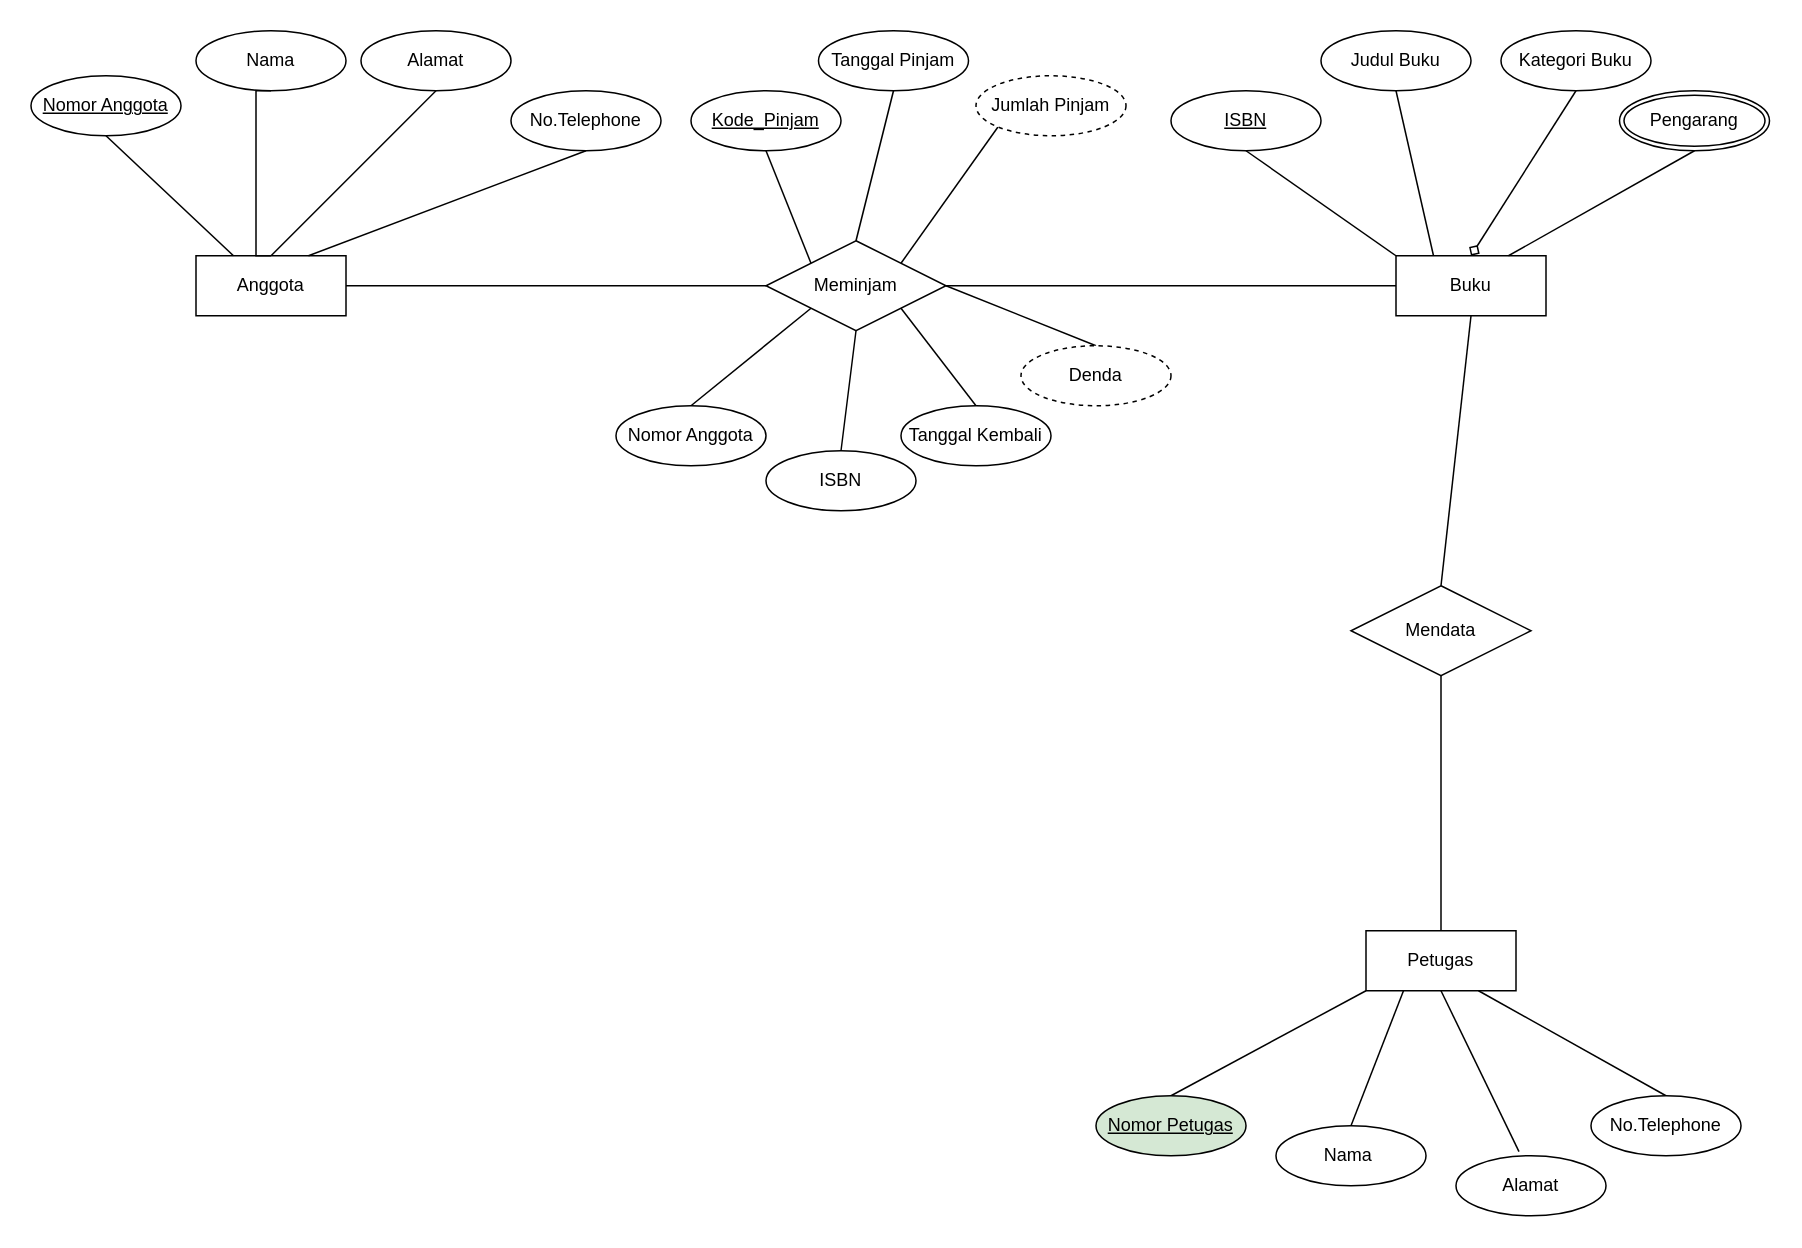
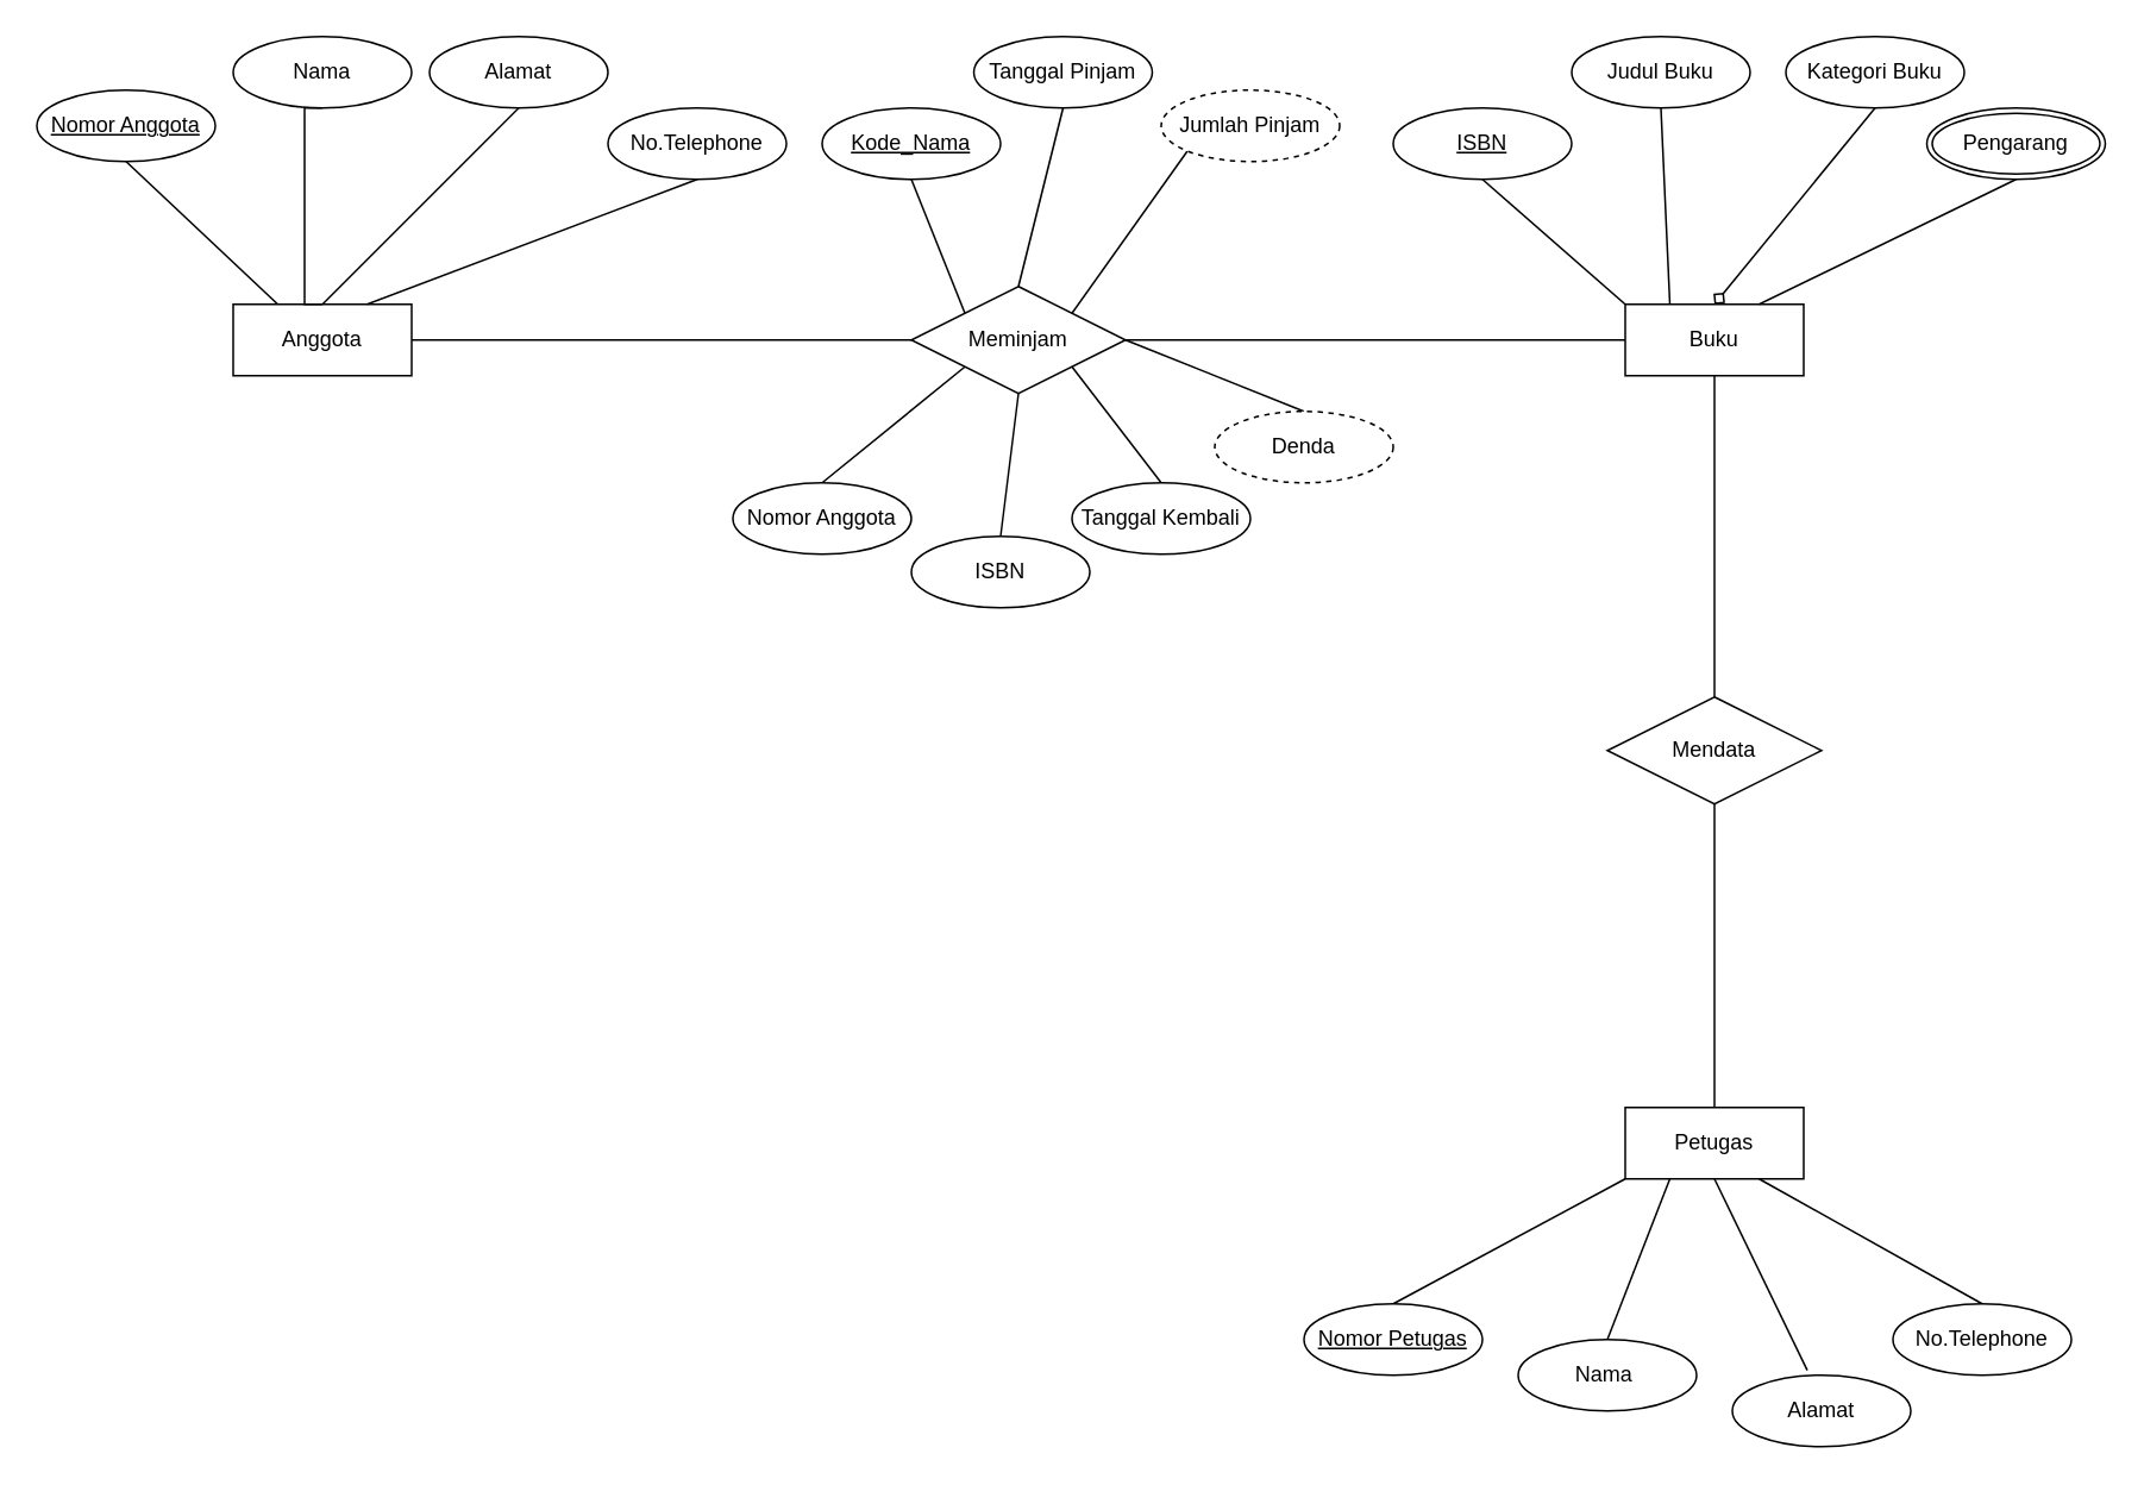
  <mxCell id="0" />
  <mxCell id="1" parent="0" />
  <mxCell id="2" style="rounded=0;orthogonalLoop=1;jettySize=auto;html=1;entryX=0;entryY=0.5;entryDx=0;entryDy=0;endArrow=none;endFill=0;" edge="1" parent="1" source="3" target="11"><mxGeometry relative="1" as="geometry" /></mxCell>
  <mxCell id="3" value="Anggota" style="whiteSpace=wrap;html=1;align=center;" vertex="1" parent="1"><mxGeometry x="130" y="170" width="100" height="40" as="geometry" /></mxCell>
  <mxCell id="4" style="rounded=0;orthogonalLoop=1;jettySize=auto;html=1;exitX=0.5;exitY=1;exitDx=0;exitDy=0;entryX=0.5;entryY=0;entryDx=0;entryDy=0;endArrow=none;endFill=0;" edge="1" parent="1" source="5" target="13"><mxGeometry relative="1" as="geometry" /></mxCell>
- <mxCell id="5" value="Buku" style="whiteSpace=wrap;html=1;align=center;" vertex="1" parent="1"><mxGeometry x="930" y="170" width="100" height="40" as="geometry" /></mxCell>
+ <mxCell id="5" value="Buku" style="whiteSpace=wrap;html=1;align=center;" vertex="1" parent="1"><mxGeometry x="910" y="170" width="100" height="40" as="geometry" /></mxCell>
  <mxCell id="6" style="rounded=0;orthogonalLoop=1;jettySize=auto;html=1;exitX=0;exitY=1;exitDx=0;exitDy=0;entryX=0.5;entryY=0;entryDx=0;entryDy=0;endArrow=none;endFill=0;" edge="1" parent="1" source="9" target="44"><mxGeometry relative="1" as="geometry" /></mxCell>
  <mxCell id="7" style="rounded=0;orthogonalLoop=1;jettySize=auto;html=1;exitX=0.25;exitY=1;exitDx=0;exitDy=0;entryX=0.5;entryY=0;entryDx=0;entryDy=0;endArrow=none;endFill=0;" edge="1" parent="1" source="9" target="45"><mxGeometry relative="1" as="geometry" /></mxCell>
  <mxCell id="8" style="rounded=0;orthogonalLoop=1;jettySize=auto;html=1;exitX=0.75;exitY=1;exitDx=0;exitDy=0;entryX=0.5;entryY=0;entryDx=0;entryDy=0;endArrow=none;endFill=0;" edge="1" parent="1" source="9" target="47"><mxGeometry relative="1" as="geometry" /></mxCell>
  <mxCell id="9" value="Petugas" style="whiteSpace=wrap;html=1;align=center;" vertex="1" parent="1"><mxGeometry x="910" y="620" width="100" height="40" as="geometry" /></mxCell>
  <mxCell id="10" style="rounded=0;orthogonalLoop=1;jettySize=auto;html=1;exitX=1;exitY=0.5;exitDx=0;exitDy=0;entryX=0;entryY=0.5;entryDx=0;entryDy=0;endArrow=none;endFill=0;" edge="1" parent="1" source="11" target="5"><mxGeometry relative="1" as="geometry" /></mxCell>
  <mxCell id="11" value="Meminjam" style="shape=rhombus;perimeter=rhombusPerimeter;whiteSpace=wrap;html=1;align=center;" vertex="1" parent="1"><mxGeometry x="510" y="160" width="120" height="60" as="geometry" /></mxCell>
  <mxCell id="12" style="rounded=0;orthogonalLoop=1;jettySize=auto;html=1;exitX=0.5;exitY=1;exitDx=0;exitDy=0;entryX=0.5;entryY=0;entryDx=0;entryDy=0;endArrow=none;endFill=0;" edge="1" parent="1" source="13" target="9"><mxGeometry relative="1" as="geometry" /></mxCell>
  <mxCell id="13" value="Mendata" style="shape=rhombus;perimeter=rhombusPerimeter;whiteSpace=wrap;html=1;align=center;" vertex="1" parent="1"><mxGeometry x="900" y="390" width="120" height="60" as="geometry" /></mxCell>
  <mxCell id="14" style="rounded=0;orthogonalLoop=1;jettySize=auto;html=1;exitX=0.5;exitY=1;exitDx=0;exitDy=0;entryX=0.25;entryY=0;entryDx=0;entryDy=0;endArrow=none;endFill=0;" edge="1" parent="1" source="15" target="3"><mxGeometry relative="1" as="geometry" /></mxCell>
  <mxCell id="15" value="Nomor Anggota" style="ellipse;whiteSpace=wrap;html=1;align=center;fontStyle=4;" vertex="1" parent="1"><mxGeometry x="20" y="50" width="100" height="40" as="geometry" /></mxCell>
  <mxCell id="16" style="edgeStyle=orthogonalEdgeStyle;rounded=0;orthogonalLoop=1;jettySize=auto;html=1;exitX=0.5;exitY=1;exitDx=0;exitDy=0;entryX=0.5;entryY=0;entryDx=0;entryDy=0;endArrow=none;endFill=0;" edge="1" parent="1" source="17" target="3"><mxGeometry relative="1" as="geometry"><Array as="points"><mxPoint x="170" y="60" /><mxPoint x="170" y="170" /></Array></mxGeometry></mxCell>
  <mxCell id="17" value="Nama" style="ellipse;whiteSpace=wrap;html=1;align=center;" vertex="1" parent="1"><mxGeometry x="130" y="20" width="100" height="40" as="geometry" /></mxCell>
  <mxCell id="18" style="rounded=0;orthogonalLoop=1;jettySize=auto;html=1;exitX=0.5;exitY=1;exitDx=0;exitDy=0;endArrow=none;endFill=0;entryX=0.5;entryY=0;entryDx=0;entryDy=0;" edge="1" parent="1" source="19" target="3"><mxGeometry relative="1" as="geometry" /></mxCell>
  <mxCell id="19" value="Alamat" style="ellipse;whiteSpace=wrap;html=1;align=center;" vertex="1" parent="1"><mxGeometry x="240" y="20" width="100" height="40" as="geometry" /></mxCell>
  <mxCell id="20" style="rounded=0;orthogonalLoop=1;jettySize=auto;html=1;exitX=0.5;exitY=1;exitDx=0;exitDy=0;entryX=0.75;entryY=0;entryDx=0;entryDy=0;endArrow=none;endFill=0;" edge="1" parent="1" source="21" target="3"><mxGeometry relative="1" as="geometry" /></mxCell>
  <mxCell id="21" value="No.Telephone" style="ellipse;whiteSpace=wrap;html=1;align=center;" vertex="1" parent="1"><mxGeometry x="340" y="60" width="100" height="40" as="geometry" /></mxCell>
  <mxCell id="22" style="rounded=0;orthogonalLoop=1;jettySize=auto;html=1;exitX=0.5;exitY=1;exitDx=0;exitDy=0;entryX=0;entryY=0;entryDx=0;entryDy=0;endArrow=none;endFill=0;" edge="1" parent="1" source="23" target="11"><mxGeometry relative="1" as="geometry" /></mxCell>
- <mxCell id="23" value="Kode_Pinjam" style="ellipse;whiteSpace=wrap;html=1;align=center;fontStyle=4;" vertex="1" parent="1"><mxGeometry x="460" y="60" width="100" height="40" as="geometry" /></mxCell>
+ <mxCell id="23" value="Kode_Nama" style="ellipse;whiteSpace=wrap;html=1;align=center;fontStyle=4;" vertex="1" parent="1"><mxGeometry x="460" y="60" width="100" height="40" as="geometry" /></mxCell>
  <mxCell id="24" value="Tanggal Pinjam" style="ellipse;whiteSpace=wrap;html=1;align=center;" vertex="1" parent="1"><mxGeometry x="545" y="20" width="100" height="40" as="geometry" /></mxCell>
  <mxCell id="25" style="rounded=0;orthogonalLoop=1;jettySize=auto;html=1;exitX=0.5;exitY=0;exitDx=0;exitDy=0;entryX=1;entryY=1;entryDx=0;entryDy=0;endArrow=none;endFill=0;" edge="1" parent="1" source="26" target="11"><mxGeometry relative="1" as="geometry" /></mxCell>
  <mxCell id="26" value="Tanggal Kembali" style="ellipse;whiteSpace=wrap;html=1;align=center;" vertex="1" parent="1"><mxGeometry x="600" y="270" width="100" height="40" as="geometry" /></mxCell>
  <mxCell id="27" style="rounded=0;orthogonalLoop=1;jettySize=auto;html=1;exitX=0;exitY=1;exitDx=0;exitDy=0;entryX=1;entryY=0;entryDx=0;entryDy=0;endArrow=none;endFill=0;" edge="1" parent="1" source="28" target="11"><mxGeometry relative="1" as="geometry" /></mxCell>
  <mxCell id="28" value="Jumlah Pinjam" style="ellipse;whiteSpace=wrap;html=1;align=center;dashed=1;" vertex="1" parent="1"><mxGeometry x="650" y="50" width="100" height="40" as="geometry" /></mxCell>
  <mxCell id="29" style="rounded=0;orthogonalLoop=1;jettySize=auto;html=1;exitX=0.5;exitY=0;exitDx=0;exitDy=0;entryX=1;entryY=0.5;entryDx=0;entryDy=0;endArrow=none;endFill=0;" edge="1" parent="1" source="30" target="11"><mxGeometry relative="1" as="geometry" /></mxCell>
  <mxCell id="30" value="Denda" style="ellipse;whiteSpace=wrap;html=1;align=center;dashed=1;" vertex="1" parent="1"><mxGeometry x="680" y="230" width="100" height="40" as="geometry" /></mxCell>
  <mxCell id="31" style="rounded=0;orthogonalLoop=1;jettySize=auto;html=1;exitX=0.5;exitY=1;exitDx=0;exitDy=0;entryX=0.5;entryY=0;entryDx=0;entryDy=0;endArrow=none;endFill=0;" edge="1" parent="1" source="24" target="11"><mxGeometry relative="1" as="geometry" /></mxCell>
  <mxCell id="32" style="rounded=0;orthogonalLoop=1;jettySize=auto;html=1;exitX=0.5;exitY=1;exitDx=0;exitDy=0;entryX=0;entryY=0;entryDx=0;entryDy=0;endArrow=none;endFill=0;" edge="1" parent="1" source="33" target="5"><mxGeometry relative="1" as="geometry" /></mxCell>
  <mxCell id="33" value="ISBN" style="ellipse;whiteSpace=wrap;html=1;align=center;fontStyle=4;" vertex="1" parent="1"><mxGeometry x="780" y="60" width="100" height="40" as="geometry" /></mxCell>
  <mxCell id="34" style="rounded=0;orthogonalLoop=1;jettySize=auto;html=1;exitX=0.5;exitY=1;exitDx=0;exitDy=0;entryX=0.25;entryY=0;entryDx=0;entryDy=0;endArrow=none;endFill=0;" edge="1" parent="1" source="35" target="5"><mxGeometry relative="1" as="geometry" /></mxCell>
  <mxCell id="35" value="Judul Buku" style="ellipse;whiteSpace=wrap;html=1;align=center;" vertex="1" parent="1"><mxGeometry x="880" y="20" width="100" height="40" as="geometry" /></mxCell>
  <mxCell id="36" style="rounded=0;orthogonalLoop=1;jettySize=auto;html=1;exitX=0.5;exitY=1;exitDx=0;exitDy=0;entryX=0.5;entryY=0;entryDx=0;entryDy=0;endArrow=diamond;endFill=0;" edge="1" parent="1" source="37" target="5"><mxGeometry relative="1" as="geometry" /></mxCell>
  <mxCell id="37" value="Kategori Buku" style="ellipse;whiteSpace=wrap;html=1;align=center;" vertex="1" parent="1"><mxGeometry x="1000" y="20" width="100" height="40" as="geometry" /></mxCell>
  <mxCell id="38" style="rounded=0;orthogonalLoop=1;jettySize=auto;html=1;exitX=0.5;exitY=1;exitDx=0;exitDy=0;entryX=0.75;entryY=0;entryDx=0;entryDy=0;endArrow=none;endFill=0;" edge="1" parent="1" target="5"><mxGeometry relative="1" as="geometry"><mxPoint x="1129" y="100" as="sourcePoint" /></mxGeometry></mxCell>
  <mxCell id="39" value="Pengarang" style="ellipse;shape=doubleEllipse;margin=3;whiteSpace=wrap;html=1;align=center;" vertex="1" parent="1"><mxGeometry x="1079" y="60" width="100" height="40" as="geometry" /></mxCell>
  <mxCell id="40" style="rounded=0;orthogonalLoop=1;jettySize=auto;html=1;exitX=0.5;exitY=0;exitDx=0;exitDy=0;entryX=0.5;entryY=1;entryDx=0;entryDy=0;endArrow=none;endFill=0;" edge="1" parent="1" source="41" target="11"><mxGeometry relative="1" as="geometry" /></mxCell>
  <mxCell id="41" value="ISBN" style="ellipse;whiteSpace=wrap;html=1;align=center;" vertex="1" parent="1"><mxGeometry x="510" y="300" width="100" height="40" as="geometry" /></mxCell>
  <mxCell id="42" style="rounded=0;orthogonalLoop=1;jettySize=auto;html=1;exitX=0.5;exitY=0;exitDx=0;exitDy=0;entryX=0;entryY=1;entryDx=0;entryDy=0;endArrow=none;endFill=0;" edge="1" parent="1" source="43" target="11"><mxGeometry relative="1" as="geometry" /></mxCell>
  <mxCell id="43" value="Nomor Anggota" style="ellipse;whiteSpace=wrap;html=1;align=center;" vertex="1" parent="1"><mxGeometry x="410" y="270" width="100" height="40" as="geometry" /></mxCell>
- <mxCell id="44" value="Nomor Petugas" style="ellipse;whiteSpace=wrap;html=1;align=center;fontStyle=4;fillColor=#d5e8d4;" vertex="1" parent="1"><mxGeometry x="730" y="730" width="100" height="40" as="geometry" /></mxCell>
+ <mxCell id="44" value="Nomor Petugas" style="ellipse;whiteSpace=wrap;html=1;align=center;fontStyle=4;" vertex="1" parent="1"><mxGeometry x="730" y="730" width="100" height="40" as="geometry" /></mxCell>
  <mxCell id="45" value="Nama&amp;nbsp;" style="ellipse;whiteSpace=wrap;html=1;align=center;" vertex="1" parent="1"><mxGeometry x="850" y="750" width="100" height="40" as="geometry" /></mxCell>
  <mxCell id="46" value="Alamat" style="ellipse;whiteSpace=wrap;html=1;align=center;" vertex="1" parent="1"><mxGeometry x="970" y="770" width="100" height="40" as="geometry" /></mxCell>
  <mxCell id="47" value="No.Telephone" style="ellipse;whiteSpace=wrap;html=1;align=center;" vertex="1" parent="1"><mxGeometry x="1060" y="730" width="100" height="40" as="geometry" /></mxCell>
  <mxCell id="48" style="rounded=0;orthogonalLoop=1;jettySize=auto;html=1;exitX=0.5;exitY=1;exitDx=0;exitDy=0;entryX=0.42;entryY=-0.069;entryDx=0;entryDy=0;entryPerimeter=0;endArrow=none;endFill=0;" edge="1" parent="1" source="9" target="46"><mxGeometry relative="1" as="geometry" /></mxCell>
